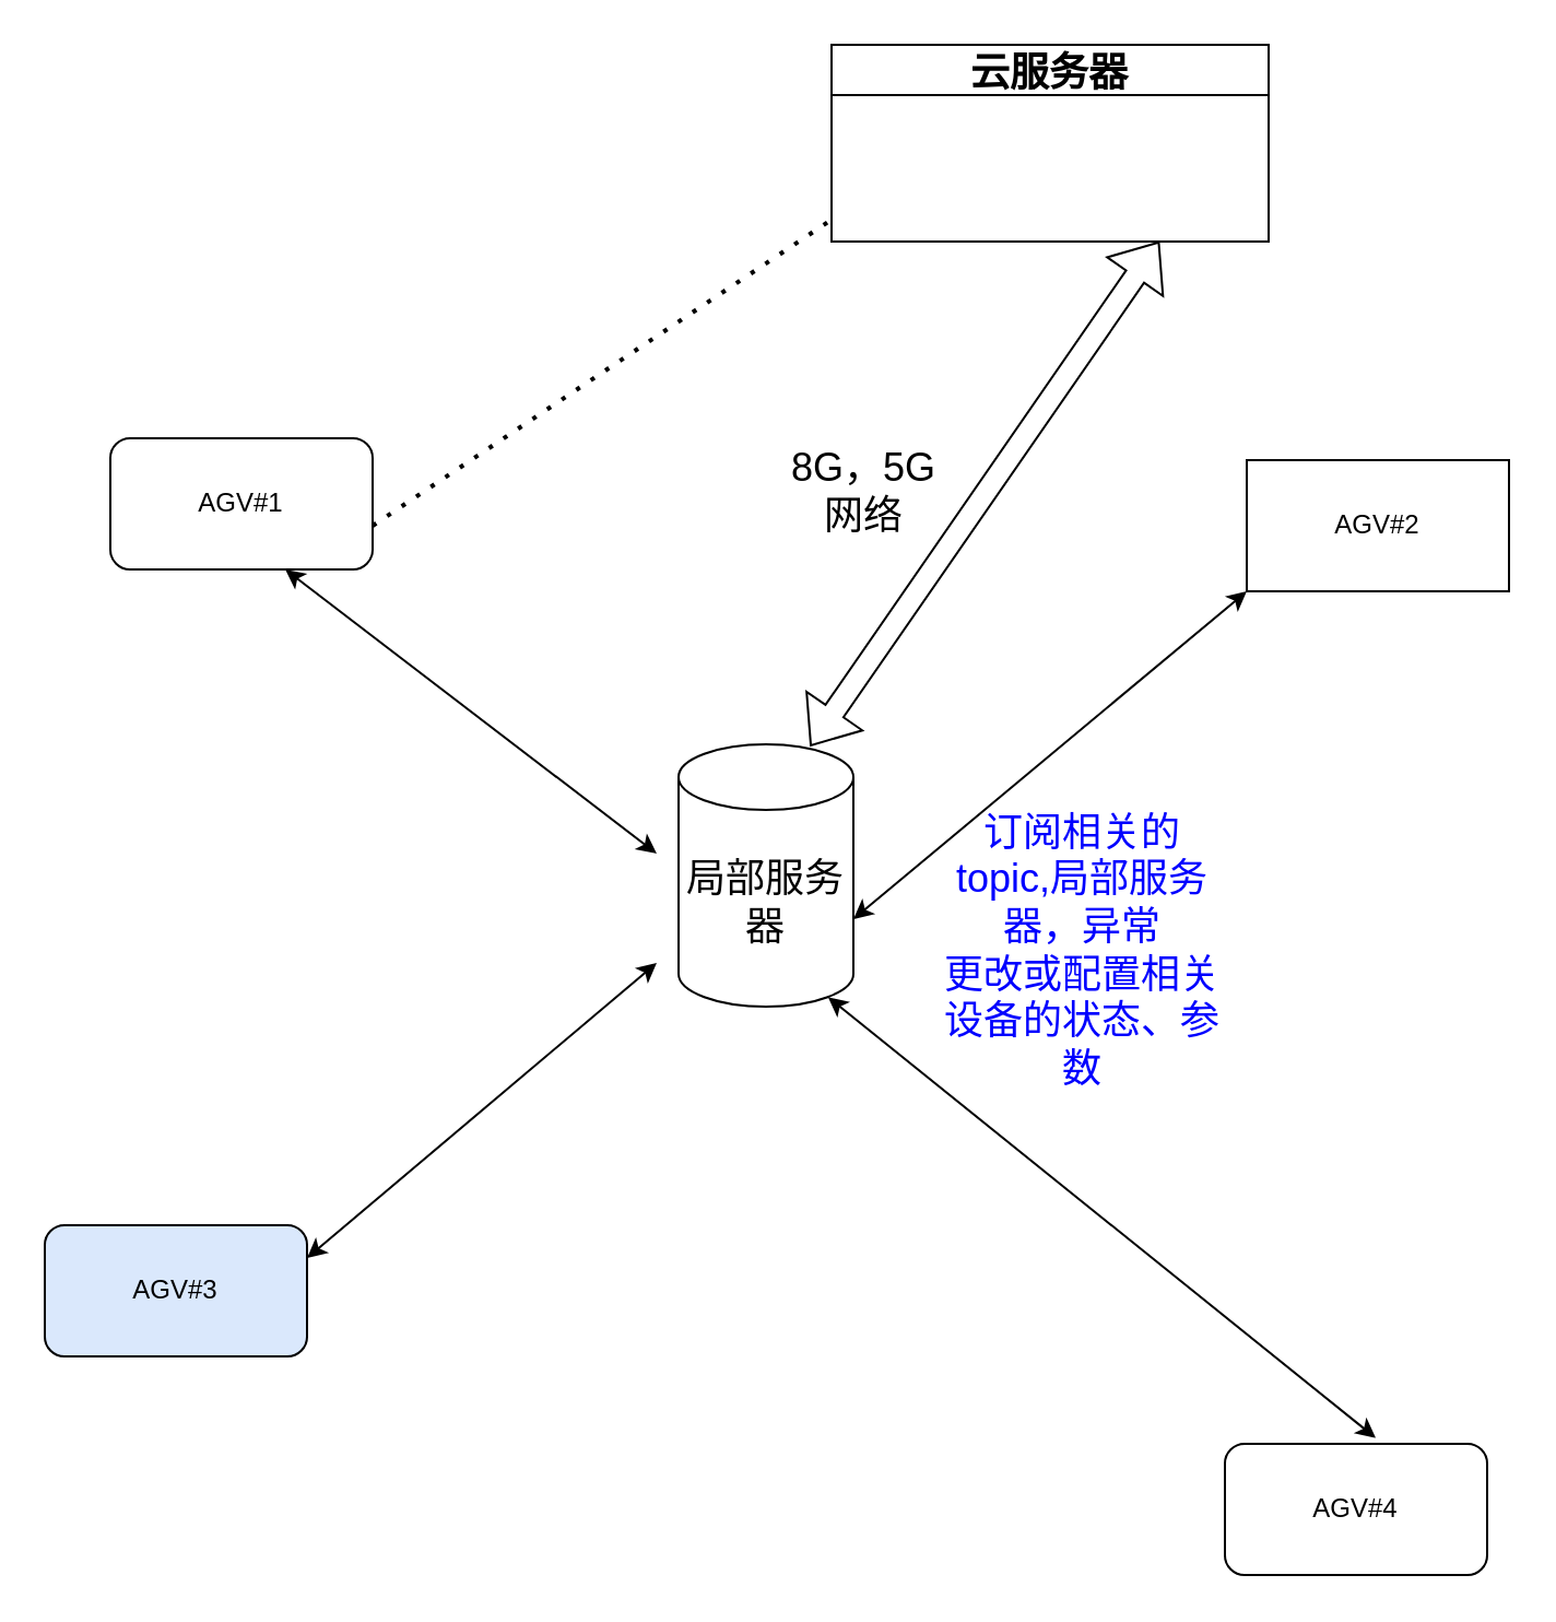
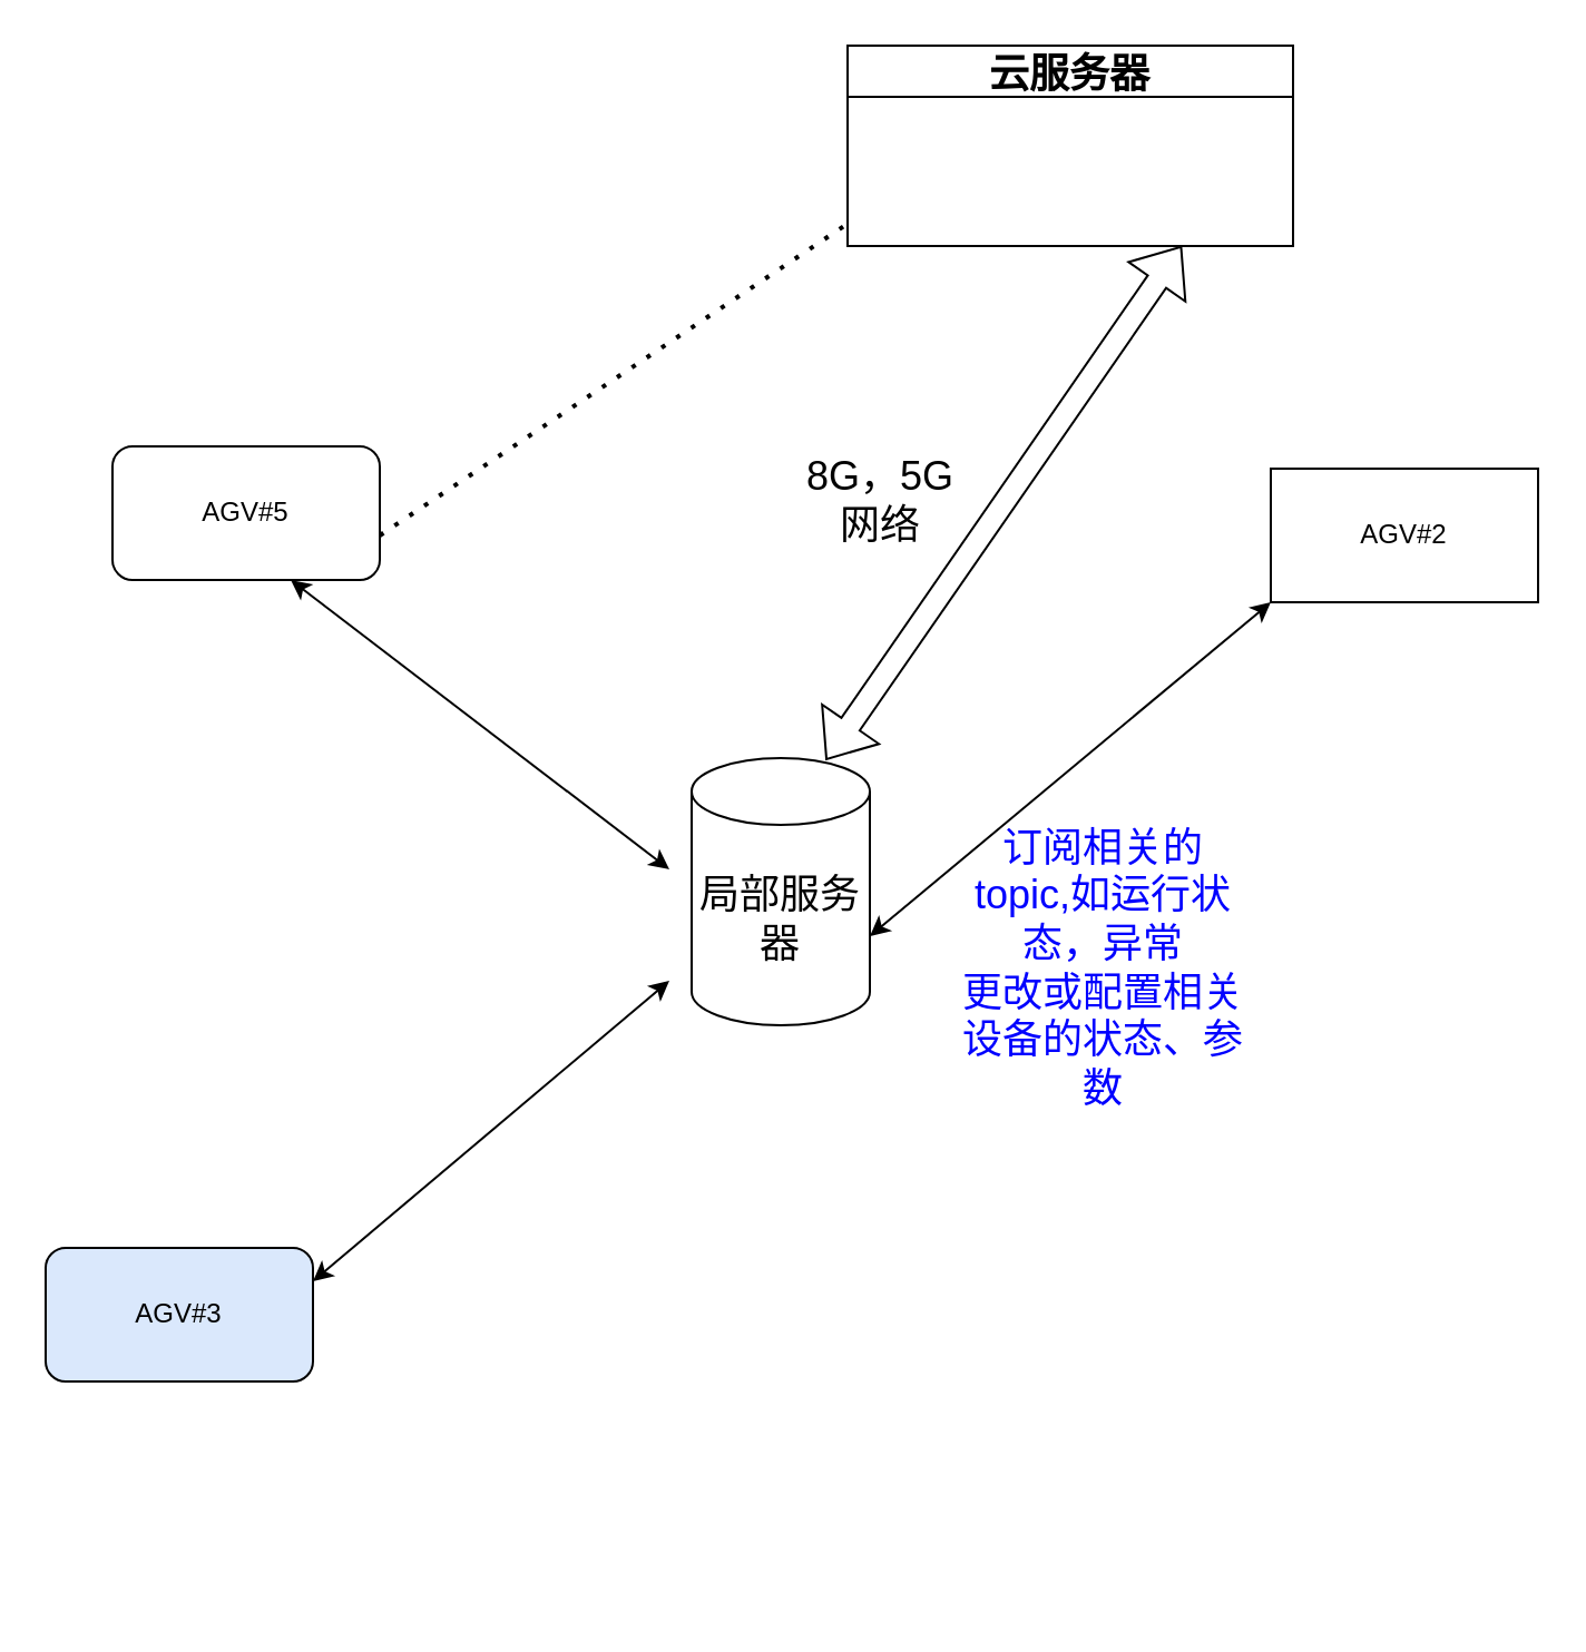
  <mxCell id="0" />
  <mxCell id="1" parent="0" />
  <mxCell id="2" value="&lt;font style=&quot;font-size: 18px;&quot;&gt;局部服务器&lt;/font&gt;" style="shape=cylinder3;whiteSpace=wrap;html=1;boundedLbl=1;backgroundOutline=1;size=15;" vertex="1" parent="1"><mxGeometry x="310" y="340" width="80" height="120" as="geometry" /></mxCell>
  <mxCell id="3" value="&lt;span style=&quot;&quot;&gt;AGV#2&lt;/span&gt;" style="whiteSpace=wrap;html=1;rounded=0;" vertex="1" parent="1"><mxGeometry x="570" y="210" width="120" height="60" as="geometry" /></mxCell>
- <mxCell id="4" value="&lt;span style=&quot;&quot;&gt;AGV#4&lt;/span&gt;" style="rounded=1;whiteSpace=wrap;html=1;" vertex="1" parent="1"><mxGeometry x="560" y="660" width="120" height="60" as="geometry" /></mxCell>
- <mxCell id="5" value="AGV#1" style="rounded=1;whiteSpace=wrap;html=1;" vertex="1" parent="1"><mxGeometry x="50" y="200" width="120" height="60" as="geometry" /></mxCell>
+ <mxCell id="5" value="AGV#5" style="rounded=1;whiteSpace=wrap;html=1;" vertex="1" parent="1"><mxGeometry x="50" y="200" width="120" height="60" as="geometry" /></mxCell>
  <mxCell id="6" value="&lt;span style=&quot;&quot;&gt;AGV#3&lt;/span&gt;" style="rounded=1;whiteSpace=wrap;html=1;fillColor=#dae8fc;" vertex="1" parent="1"><mxGeometry x="20" y="560" width="120" height="60" as="geometry" /></mxCell>
- <mxCell id="7" value="" style="endArrow=classic;startArrow=classic;html=1;rounded=0;exitX=0.575;exitY=-0.045;exitDx=0;exitDy=0;exitPerimeter=0;entryX=0.855;entryY=1;entryDx=0;entryDy=-4.35;entryPerimeter=0;" edge="1" parent="1" source="4" target="2"><mxGeometry width="50" height="50" relative="1" as="geometry"><mxPoint x="770" y="540" as="sourcePoint" /><mxPoint x="820" y="490" as="targetPoint" /></mxGeometry></mxCell>
  <mxCell id="8" value="" style="endArrow=classic;startArrow=classic;html=1;rounded=0;entryX=0;entryY=1;entryDx=0;entryDy=0;" edge="1" parent="1" target="3"><mxGeometry width="50" height="50" relative="1" as="geometry"><mxPoint x="390" y="420" as="sourcePoint" /><mxPoint x="440" y="370" as="targetPoint" /></mxGeometry></mxCell>
  <mxCell id="9" value="" style="endArrow=classic;startArrow=classic;html=1;rounded=0;exitX=0.667;exitY=1;exitDx=0;exitDy=0;exitPerimeter=0;" edge="1" parent="1" source="5"><mxGeometry width="50" height="50" relative="1" as="geometry"><mxPoint x="770" y="540" as="sourcePoint" /><mxPoint x="300" y="390" as="targetPoint" /></mxGeometry></mxCell>
  <mxCell id="10" value="" style="endArrow=classic;startArrow=classic;html=1;rounded=0;exitX=1;exitY=0.25;exitDx=0;exitDy=0;" edge="1" parent="1" source="6"><mxGeometry width="50" height="50" relative="1" as="geometry"><mxPoint x="270" y="480" as="sourcePoint" /><mxPoint x="300" y="440" as="targetPoint" /></mxGeometry></mxCell>
- <mxCell id="11" value="&lt;font color=&quot;#0000ff&quot;&gt;订阅相关的topic,局部服务器，异常&lt;br&gt;更改或配置相关设备的状态、参数&lt;/font&gt;" style="text;html=1;strokeColor=none;fillColor=none;align=center;verticalAlign=middle;whiteSpace=wrap;rounded=0;fontSize=18;" vertex="1" parent="1"><mxGeometry x="430" y="380" width="130" height="110" as="geometry" /></mxCell>
+ <mxCell id="11" value="&lt;font color=&quot;#0000ff&quot;&gt;订阅相关的topic,如运行状态，异常&lt;br&gt;更改或配置相关设备的状态、参数&lt;/font&gt;" style="text;html=1;strokeColor=none;fillColor=none;align=center;verticalAlign=middle;whiteSpace=wrap;rounded=0;fontSize=18;" vertex="1" parent="1"><mxGeometry x="430" y="380" width="130" height="110" as="geometry" /></mxCell>
  <mxCell id="12" value="云服务器" style="swimlane;fontSize=18;" vertex="1" parent="1"><mxGeometry x="380" width="200" height="90" as="geometry" y="20" /></mxCell>
  <mxCell id="13" value="" style="shape=flexArrow;endArrow=classic;startArrow=classic;html=1;rounded=0;fontSize=18;exitX=0.753;exitY=0.007;exitDx=0;exitDy=0;exitPerimeter=0;" edge="1" parent="1" source="2"><mxGeometry width="100" height="100" relative="1" as="geometry"><mxPoint x="430" y="210" as="sourcePoint" /><mxPoint x="530" y="110" as="targetPoint" /></mxGeometry></mxCell>
  <mxCell id="14" value="" style="endArrow=none;dashed=1;html=1;dashPattern=1 3;strokeWidth=2;rounded=0;fontSize=18;" edge="1" parent="1"><mxGeometry width="50" height="50" relative="1" as="geometry"><mxPoint x="170" y="240" as="sourcePoint" /><mxPoint x="380" y="100" as="targetPoint" /></mxGeometry></mxCell>
  <mxCell id="15" value="8G，5G网络" style="text;html=1;strokeColor=none;fillColor=none;align=center;verticalAlign=middle;whiteSpace=wrap;rounded=0;fontSize=18;" vertex="1" parent="1"><mxGeometry x="360" y="210" width="70" height="29" as="geometry" /></mxCell>
